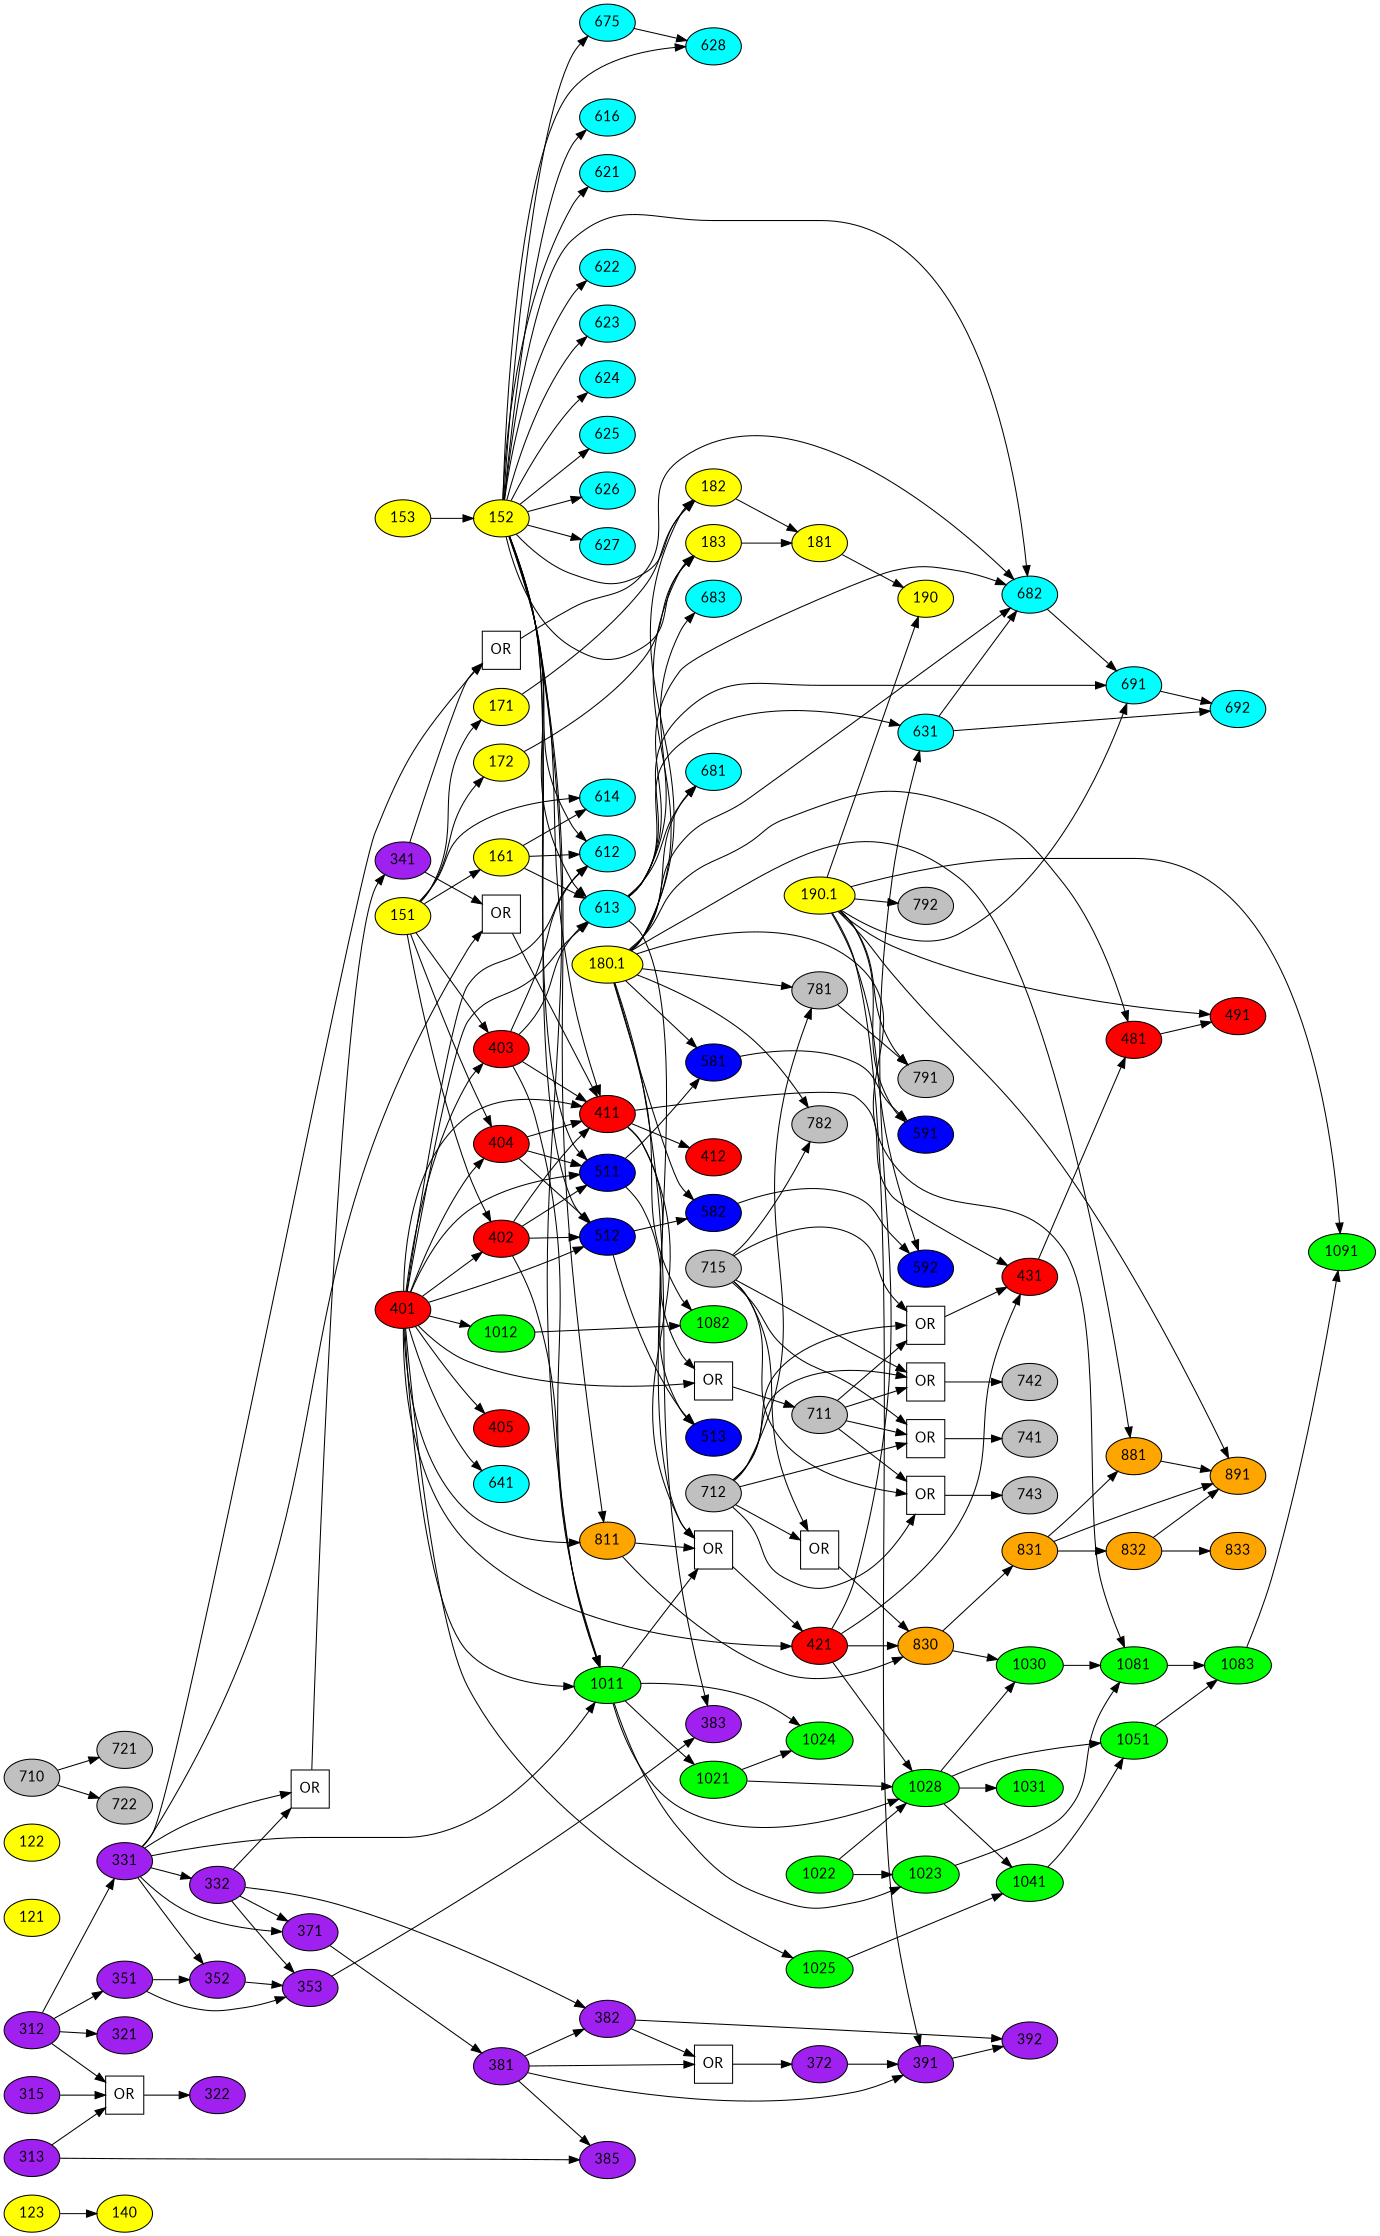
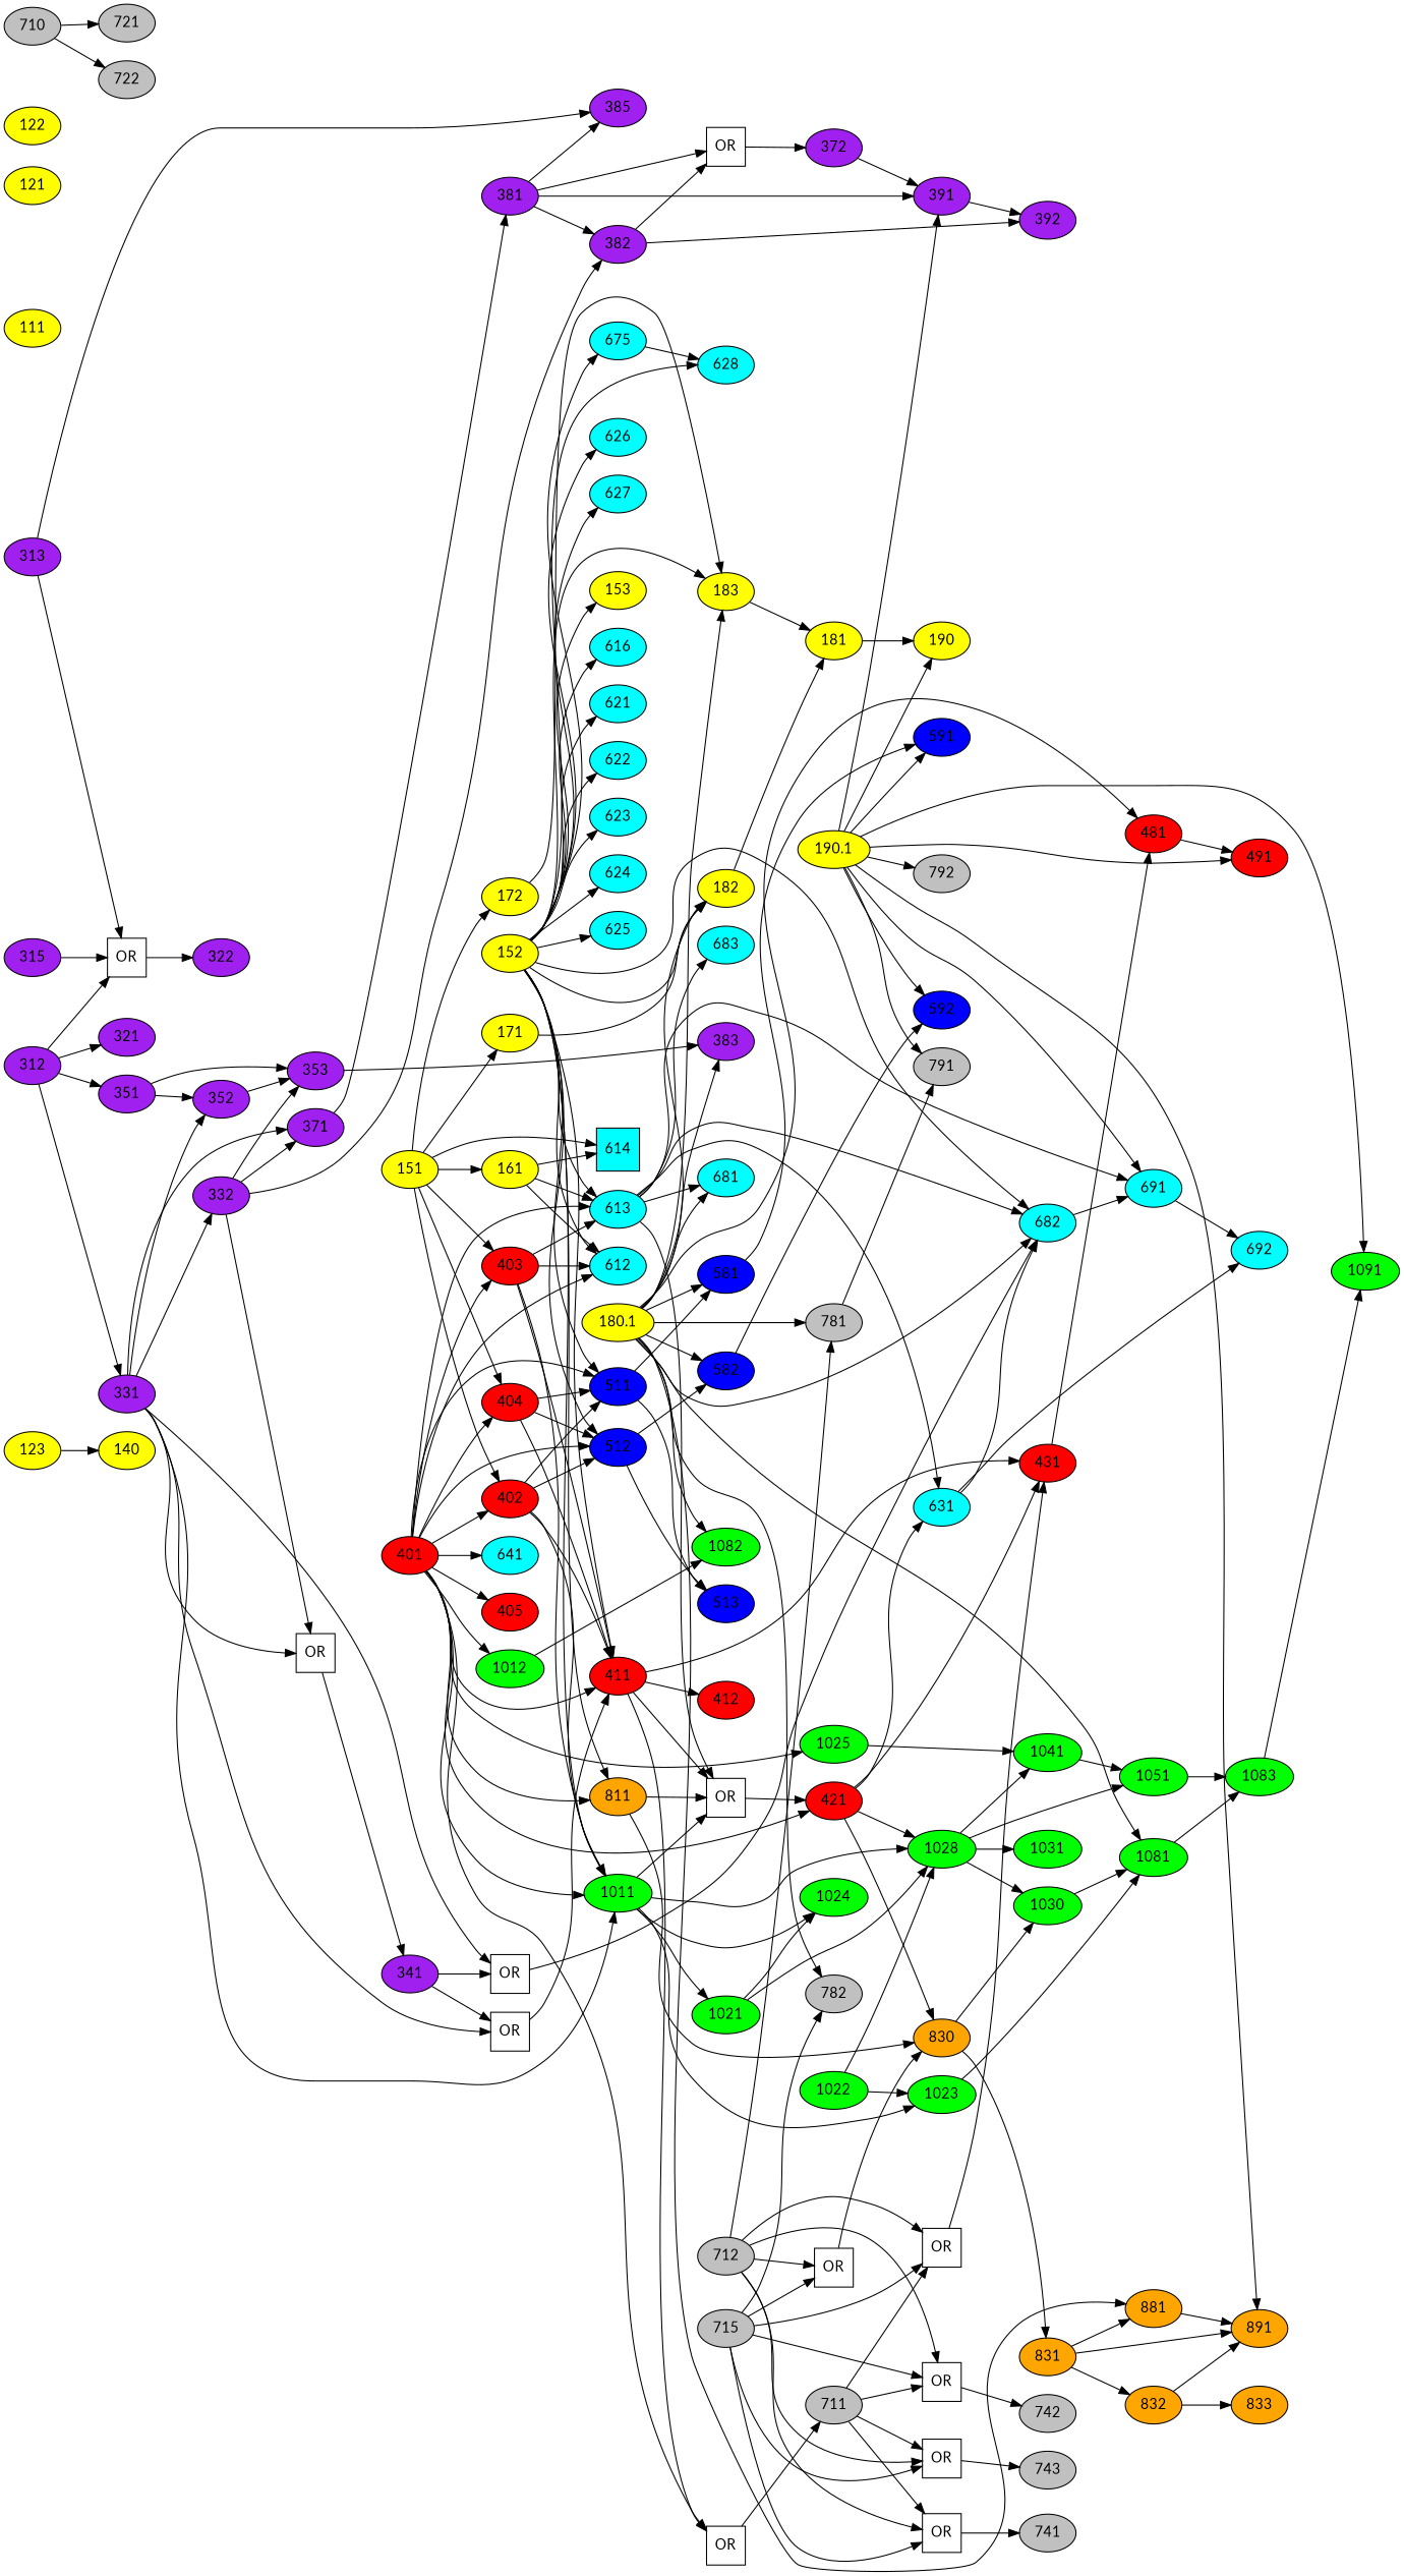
  digraph {
    fontname=Lato
    rankdir=LR
    node [fillcolor=cyan fontname=Lato style=filled]
    edge [fontname=Lato]
    123 [fillcolor=yellow]
    140 [fillcolor=yellow]
    152 [fillcolor=yellow]
    153 [fillcolor=yellow]
    151 [fillcolor=yellow]
    161 [fillcolor=yellow]
    171 [fillcolor=yellow]
    172 [fillcolor=yellow]
    182 [fillcolor=yellow]
    181 [fillcolor=yellow]
    183 [fillcolor=yellow]
    180.1 [fillcolor=yellow]
    190 [fillcolor=yellow]
    190.1 [fillcolor=yellow]
+   111 [fillcolor=yellow]
    121 [fillcolor=yellow]
    122 [fillcolor=yellow]
    312 [fillcolor=purple]
    321 [fillcolor=purple]
    n20 [label=OR shape=square fillcolor="" style=""]
    322 [fillcolor=purple]
    313 [fillcolor=purple]
    315 [fillcolor=purple]
    331 [fillcolor=purple]
    332 [fillcolor=purple]
    n26 [label=OR shape=square fillcolor="" style=""]
    341 [fillcolor=purple]
    351 [fillcolor=purple]
    352 [fillcolor=purple]
    353 [fillcolor=purple]
    371 [fillcolor=purple]
    n32 [label=OR shape=square fillcolor="" style=""]
    372 [fillcolor=purple]
    381 [fillcolor=purple]
    382 [fillcolor=purple]
    383 [fillcolor=purple]
    385 [fillcolor=purple]
    391 [fillcolor=purple]
    392 [fillcolor=purple]
    401 [fillcolor=red]
    402 [fillcolor=red]
    403 [fillcolor=red]
    404 [fillcolor=red]
    405 [fillcolor=red]
    411 [fillcolor=red]
    n46 [label=OR shape=square fillcolor="" style=""]
    412 [fillcolor=red]
    421 [fillcolor=red]
    n49 [label=OR shape=square fillcolor="" style=""]
    431 [fillcolor=red]
    n51 [label=OR shape=square fillcolor="" style=""]
    481 [fillcolor=red]
    491 [fillcolor=red]
    511 [fillcolor=blue]
    512 [fillcolor=blue]
    513 [fillcolor=blue]
    581 [fillcolor=blue]
    582 [fillcolor=blue]
    591 [fillcolor=blue]
    592 [fillcolor=blue]
    613
    612
    631
    641
    682
    n66 [label=OR shape=square fillcolor="" style=""]
    691
-   614
+   614 [shape=square]
    n69 [label=675]
    616
    621
    622
    623
    624
    625
    626
    627
    628
    681
    683
    692
    711 [fillcolor=grey]
    712 [fillcolor=grey]
    715 [fillcolor=grey]
    n85 [label=OR shape=square fillcolor="" style=""]
    710 [fillcolor=grey]
    721 [fillcolor=grey]
    722 [fillcolor=grey]
    n89 [label=OR shape=square fillcolor="" style=""]
    741 [fillcolor=grey]
    n91 [label=OR shape=square fillcolor="" style=""]
    742 [fillcolor=grey]
    n93 [label=OR shape=square fillcolor="" style=""]
    743 [fillcolor=grey]
    781 [fillcolor=grey]
    782 [fillcolor=grey]
    791 [fillcolor=grey]
    792 [fillcolor=grey]
    811 [fillcolor=orange]
    830 [fillcolor=orange]
    n101 [label=OR shape=square fillcolor="" style=""]
    831 [fillcolor=orange]
    832 [fillcolor=orange]
    833 [fillcolor=orange]
    881 [fillcolor=orange]
    891 [fillcolor=orange]
    1011 [fillcolor=green]
    1012 [fillcolor=green]
    1021 [fillcolor=green]
    1022 [fillcolor=green]
    1023 [fillcolor=green]
    1024 [fillcolor=green]
    1025 [fillcolor=green]
    1028 [fillcolor=green]
    1030 [fillcolor=green]
    1031 [fillcolor=green]
    1041 [fillcolor=green]
    1051 [fillcolor=green]
    1081 [fillcolor=green]
    1082 [fillcolor=green]
    1083 [fillcolor=green]
    1091 [fillcolor=green]
    subgraph sub_1 {
      label="S/RS"
      123
      140
      152
      153
      151
      161
      171
      172
      182
      181
      183
      180.1
      190
      190.1
+     111
      121
      122
    }
    subgraph sub_2 {
      label=San
      312
      321
      n20
      322
      313
      315
      331
      332
      n26
      341
      351
      352
      353
      371
      n32
      372
      381
      382
      383
      385
      391
      392
    }
    subgraph sub_3 {
      label=WRD
      401
      402
      403
      404
      405
      411
      n46
      412
      421
      n49
      431
      n51
      481
      491
    }
    subgraph sub_4 {
      label=Boot
      511
      512
      513
      581
      582
      591
      592
    }
    subgraph sub_5 {
      label=Tauchen
      613
      612
      631
      641
      682
      n66
      691
      614
      n69
      616
      621
      622
      623
      624
      625
      626
      627
      628
      681
      683
      692
    }
    subgraph sub_6 {
      label=IuK
      711
      712
      715
      n85
      710
      721
      722
      n89
      741
      n91
      742
      n93
      743
      781
      782
      791
      792
    }
    subgraph sub_7 {
      label=KatS
      811
      830
      n101
      831
      832
      833
      881
      891
    }
    subgraph sub_8 {
      label=SR
      1011
      1012
      1021
      1022
      1023
      1024
      1025
      1028
      1030
      1031
      1041
      1051
      1081
      1082
      1083
      1091
    }
    123 -> 140
-   153 -> 152
+   152 -> 153
    152 -> 182
    152 -> 183
    152 -> 411
    152 -> 511
    152 -> 512
    152 -> 613
    152 -> 612
    152 -> 682
    152 -> n69
    152 -> 616
    152 -> 621
    152 -> 622
    152 -> 623
    152 -> 624
    152 -> 625
    152 -> 626
    152 -> 627
    152 -> 628
    152 -> 811
    152 -> 1011
    151 -> 161
    151 -> 171
    151 -> 172
    151 -> 402
    151 -> 403
    151 -> 404
    151 -> 614
    161 -> 613
    161 -> 612
    161 -> 614
    171 -> 182
    172 -> 183
    182 -> 181
    181 -> 190
    183 -> 181
    180.1 -> 182
    180.1 -> 183
    180.1 -> 383
    180.1 -> 481
    180.1 -> 581
    180.1 -> 582
    180.1 -> 682
    180.1 -> 681
    180.1 -> 781
    180.1 -> 782
    180.1 -> 881
    180.1 -> 1081
    180.1 -> 1082
    190.1 -> 190
    190.1 -> 391
    190.1 -> 491
    190.1 -> 591
    190.1 -> 592
    190.1 -> 691
    190.1 -> 791
    190.1 -> 792
    190.1 -> 891
    190.1 -> 1091
    312 -> 321
    312 -> n20
    312 -> 331
    312 -> 351
    n20 -> 322
    313 -> n20
    313 -> 385
    315 -> n20
    331 -> 332
    331 -> n26
    331 -> 352
    331 -> 371
    331 -> n46
    331 -> n66
    331 -> 1011
    332 -> n26
    332 -> 353
    332 -> 371
    332 -> 382
    n26 -> 341
    341 -> n46
    341 -> n66
    351 -> 352
    351 -> 353
    352 -> 353
    353 -> 383
    371 -> 381
    n32 -> 372
    372 -> 391
    381 -> n32
    381 -> 382
    381 -> 385
    381 -> 391
    382 -> n32
    382 -> 392
    391 -> 392
    401 -> 402
    401 -> 403
    401 -> 404
    401 -> 405
    401 -> 411
    401 -> 421
    401 -> 511
    401 -> 512
    401 -> 613
    401 -> 612
    401 -> 641
    401 -> n85
    401 -> 811
    401 -> 1011
    401 -> 1012
    401 -> 1025
    402 -> 411
    402 -> 511
    402 -> 512
    402 -> 1011
    403 -> 411
    403 -> 613
    403 -> 612
    403 -> 1011
    404 -> 411
    404 -> 511
    404 -> 512
    411 -> 412
    411 -> n49
    411 -> 431
    411 -> n85
    n46 -> 411
    421 -> 431
    421 -> 631
    421 -> 830
    421 -> 1028
    n49 -> 421
    431 -> 481
    n51 -> 431
    481 -> 491
    511 -> 513
    511 -> 581
    512 -> 513
    512 -> 582
    581 -> 591
    582 -> 592
    613 -> n49
    613 -> 631
    613 -> 682
    613 -> 691
    613 -> 681
    613 -> 683
    631 -> 682
    631 -> 692
    682 -> 691
    n66 -> 682
    691 -> 692
    n69 -> 628
    711 -> n51
    711 -> n89
    711 -> n91
    711 -> n93
    712 -> n51
    712 -> n89
    712 -> n91
    712 -> n93
    712 -> 781
    712 -> n101
    715 -> n51
    715 -> n89
    715 -> n91
    715 -> n93
    715 -> 782
    715 -> n101
    n85 -> 711
    710 -> 721
    710 -> 722
    n89 -> 741
    n91 -> 742
    n93 -> 743
    781 -> 791
    811 -> n49
    811 -> 830
    830 -> 831
    830 -> 1030
    n101 -> 830
    831 -> 832
    831 -> 881
    831 -> 891
    832 -> 833
    832 -> 891
    881 -> 891
    1011 -> n49
    1011 -> 1021
    1011 -> 1023
    1011 -> 1024
    1011 -> 1028
    1012 -> 1082
    1021 -> 1024
    1021 -> 1028
    1022 -> 1023
    1022 -> 1028
    1023 -> 1081
    1025 -> 1041
    1028 -> 1030
    1028 -> 1031
    1028 -> 1041
    1028 -> 1051
    1030 -> 1081
    1041 -> 1051
    1051 -> 1083
    1081 -> 1083
    1083 -> 1091
  }
